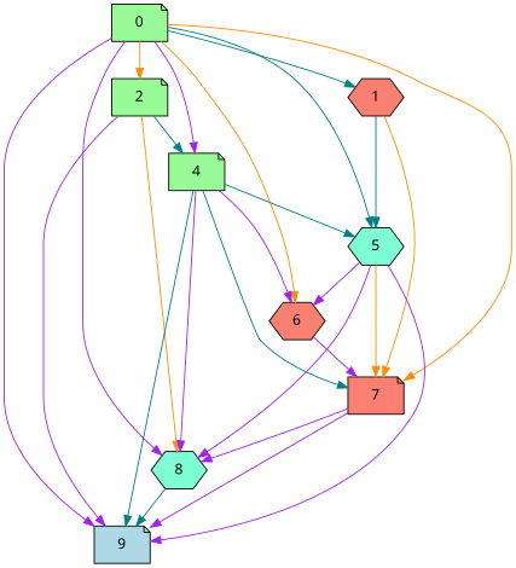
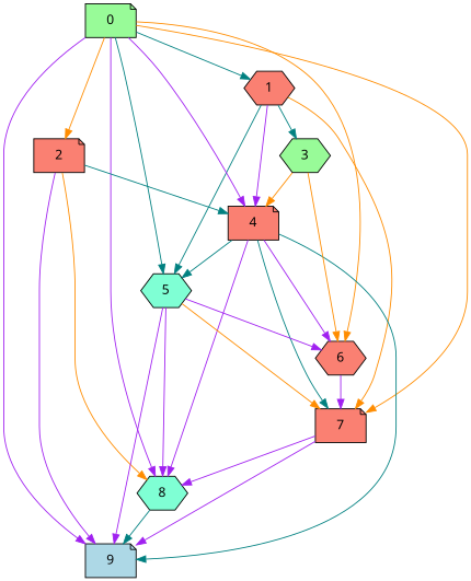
  digraph {
    fontname="Noto Sans"
    node [fillcolor=salmon fontname="Noto Sans" shape=hexagon style=filled]
    edge [color=purple fontname="Noto Sans" weight=29]
    1
    0 [fillcolor=palegreen shape=note]
-   2 [fillcolor=palegreen shape=note]
-   4 [fillcolor=palegreen shape=note]
+   2 [shape=note]
+   4 [shape=note]
    5 [fillcolor=aquamarine]
    6
    7 [shape=note]
    8 [fillcolor=aquamarine]
    9 [fillcolor=lightblue shape=note]
+   3 [fillcolor=palegreen]
+   1 -> 4 [weight=1]
    1 -> 5 [color=teal weight=12]
    1 -> 7 [color=darkorange weight=8]
+   1 -> 3 [color=teal]
    0 -> 1 [color=teal]
    0 -> 2 [color=darkorange]
    0 -> 4 [weight=25]
    0 -> 5 [color=teal weight=13]
    0 -> 6 [color=darkorange weight=6]
    0 -> 7 [color=darkorange weight=5]
    0 -> 8
    0 -> 9
    2 -> 4 [color=teal]
    2 -> 8 [color=darkorange weight=30]
    2 -> 9 [weight=24]
    4 -> 5 [color=teal weight=7]
    4 -> 6 [weight=28]
    4 -> 7 [color=teal weight=12]
    4 -> 8 [weight=4]
    4 -> 9 [color=teal]
    5 -> 6
    5 -> 7 [color=darkorange weight=4]
    5 -> 8 [weight=23]
    5 -> 9 [weight=22]
    6 -> 7 [weight=26]
    7 -> 8 [weight=14]
    7 -> 9 [weight=2]
    8 -> 9 [color=teal weight=18]
+   3 -> 4 [color=darkorange weight=16]
+   3 -> 6 [color=darkorange weight=24]
  }
